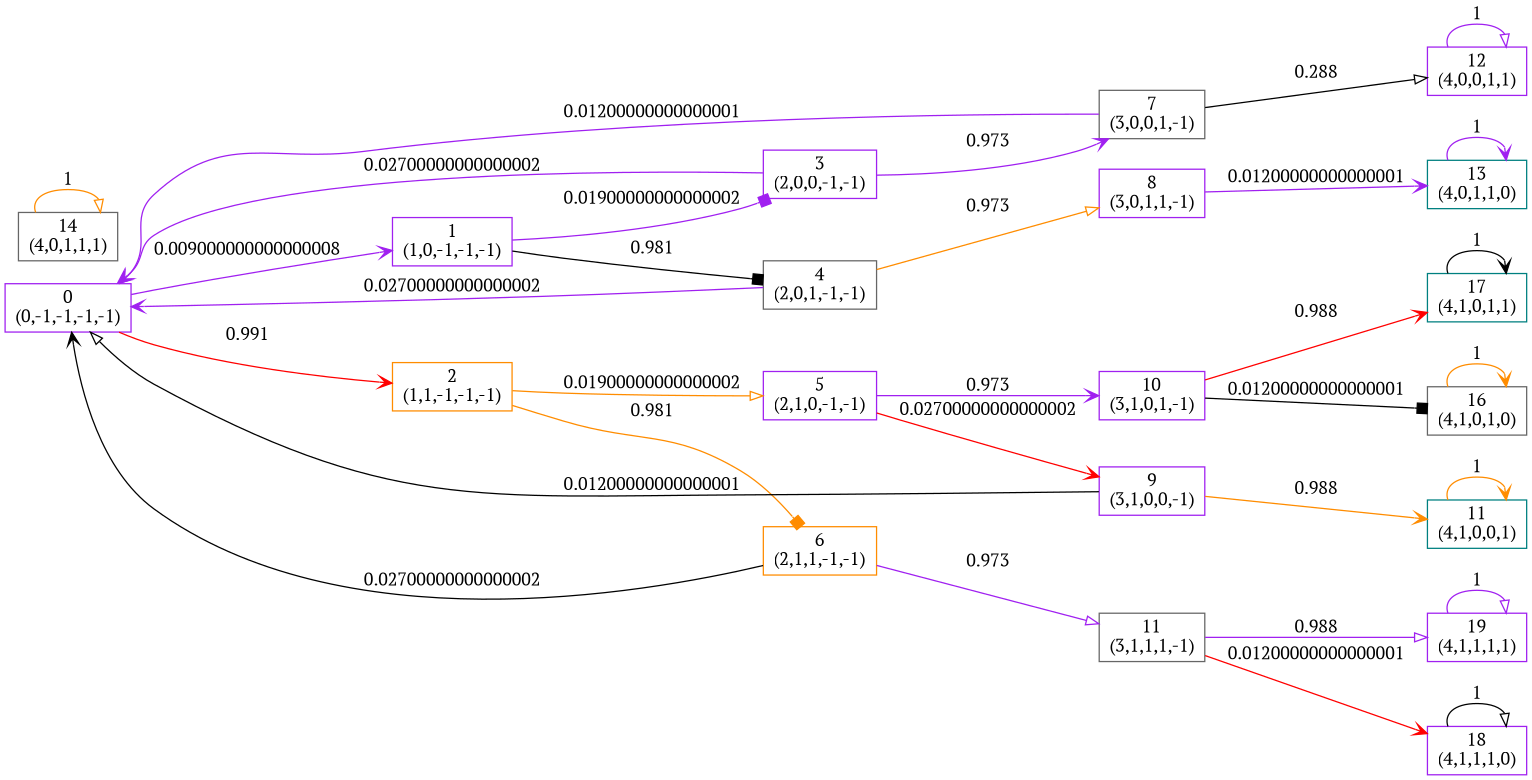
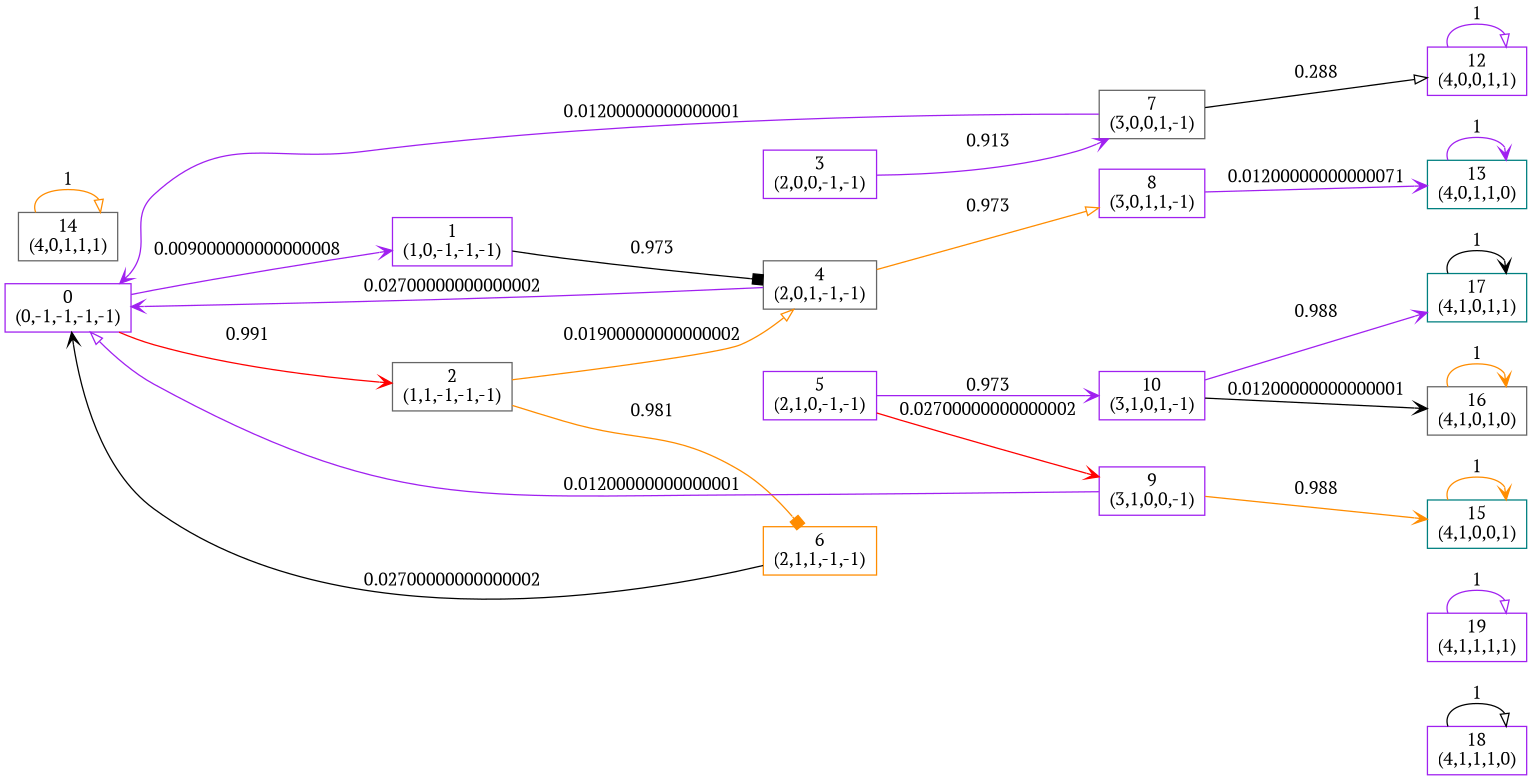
  digraph {
    fontname="PT Serif"
    rankdir=LR
    node [color=purple fontname="PT Serif" shape=box]
    edge [arrowhead=vee color=purple fontname="PT Serif"]
    n1 [label="0\n(0,-1,-1,-1,-1)"]
    n2 [label="1\n(1,0,-1,-1,-1)"]
-   n3 [color=darkorange label="2\n(1,1,-1,-1,-1)"]
+   n3 [color=gray40 label="2\n(1,1,-1,-1,-1)"]
    n4 [label="3\n(2,0,0,-1,-1)"]
    n5 [color=gray40 label="4\n(2,0,1,-1,-1)"]
    n6 [label="5\n(2,1,0,-1,-1)"]
    n7 [color=darkorange label="6\n(2,1,1,-1,-1)"]
    n8 [color=gray40 label="7\n(3,0,0,1,-1)"]
    n9 [label="8\n(3,0,1,1,-1)"]
    n10 [label="9\n(3,1,0,0,-1)"]
    n11 [label="10\n(3,1,0,1,-1)"]
-   n12 [color=gray40 label="11\n(3,1,1,1,-1)"]
    n13 [label="12\n(4,0,0,1,1)"]
    n14 [color=teal label="13\n(4,0,1,1,0)"]
-   n15 [color=teal label="11\n(4,1,0,0,1)"]
+   n15 [color=teal label="15\n(4,1,0,0,1)"]
    n16 [color=gray40 label="16\n(4,1,0,1,0)"]
    n17 [color=teal label="17\n(4,1,0,1,1)"]
    n18 [label="18\n(4,1,1,1,0)"]
    n19 [label="19\n(4,1,1,1,1)"]
    n20 [color=gray40 label="14\n(4,0,1,1,1)"]
    n1 -> n2 [label=0.009000000000000008]
    n1 -> n3 [color=red label=0.991]
-   n2 -> n4 [arrowhead=box label=0.01900000000000002]
-   n2 -> n5 [arrowhead=box color=black label=0.981]
-   n3 -> n6 [arrowhead=onormal color=darkorange label=0.01900000000000002]
+   n2 -> n5 [arrowhead=box color=black label=0.973]
+   n3 -> n5 [arrowhead=onormal color=darkorange label=0.01900000000000002]
    n3 -> n7 [arrowhead=box color=darkorange label=0.981]
-   n4 -> n1 [label=0.02700000000000002]
-   n4 -> n8 [label=0.973]
+   n4 -> n8 [label=0.913]
    n5 -> n1 [label=0.02700000000000002]
    n5 -> n9 [arrowhead=onormal color=darkorange label=0.973]
    n6 -> n10 [color=red label=0.02700000000000002]
    n6 -> n11 [label=0.973]
    n7 -> n1 [color=black label=0.02700000000000002]
-   n7 -> n12 [arrowhead=onormal label=0.973]
    n8 -> n1 [label=0.01200000000000001]
    n8 -> n13 [arrowhead=onormal color=black label=0.288]
-   n9 -> n14 [label=0.01200000000000001]
-   n10 -> n1 [arrowhead=onormal color=black label=0.01200000000000001]
+   n9 -> n14 [label=0.01200000000000071]
+   n10 -> n1 [arrowhead=onormal label=0.01200000000000001]
    n10 -> n15 [color=darkorange label=0.988]
-   n11 -> n16 [arrowhead=box color=black label=0.01200000000000001]
-   n11 -> n17 [color=red label=0.988]
-   n12 -> n18 [color=red label=0.01200000000000001]
-   n12 -> n19 [arrowhead=onormal label=0.988]
+   n11 -> n16 [color=black label=0.01200000000000001]
+   n11 -> n17 [label=0.988]
    n13 -> n13 [arrowhead=onormal label=1]
    n14 -> n14 [label=1]
    n15 -> n15 [color=darkorange label=1]
    n16 -> n16 [color=darkorange label=1]
    n17 -> n17 [color=black label=1]
    n18 -> n18 [arrowhead=onormal color=black label=1]
    n19 -> n19 [arrowhead=onormal label=1]
    n20 -> n20 [arrowhead=onormal color=darkorange label=1]
  }
